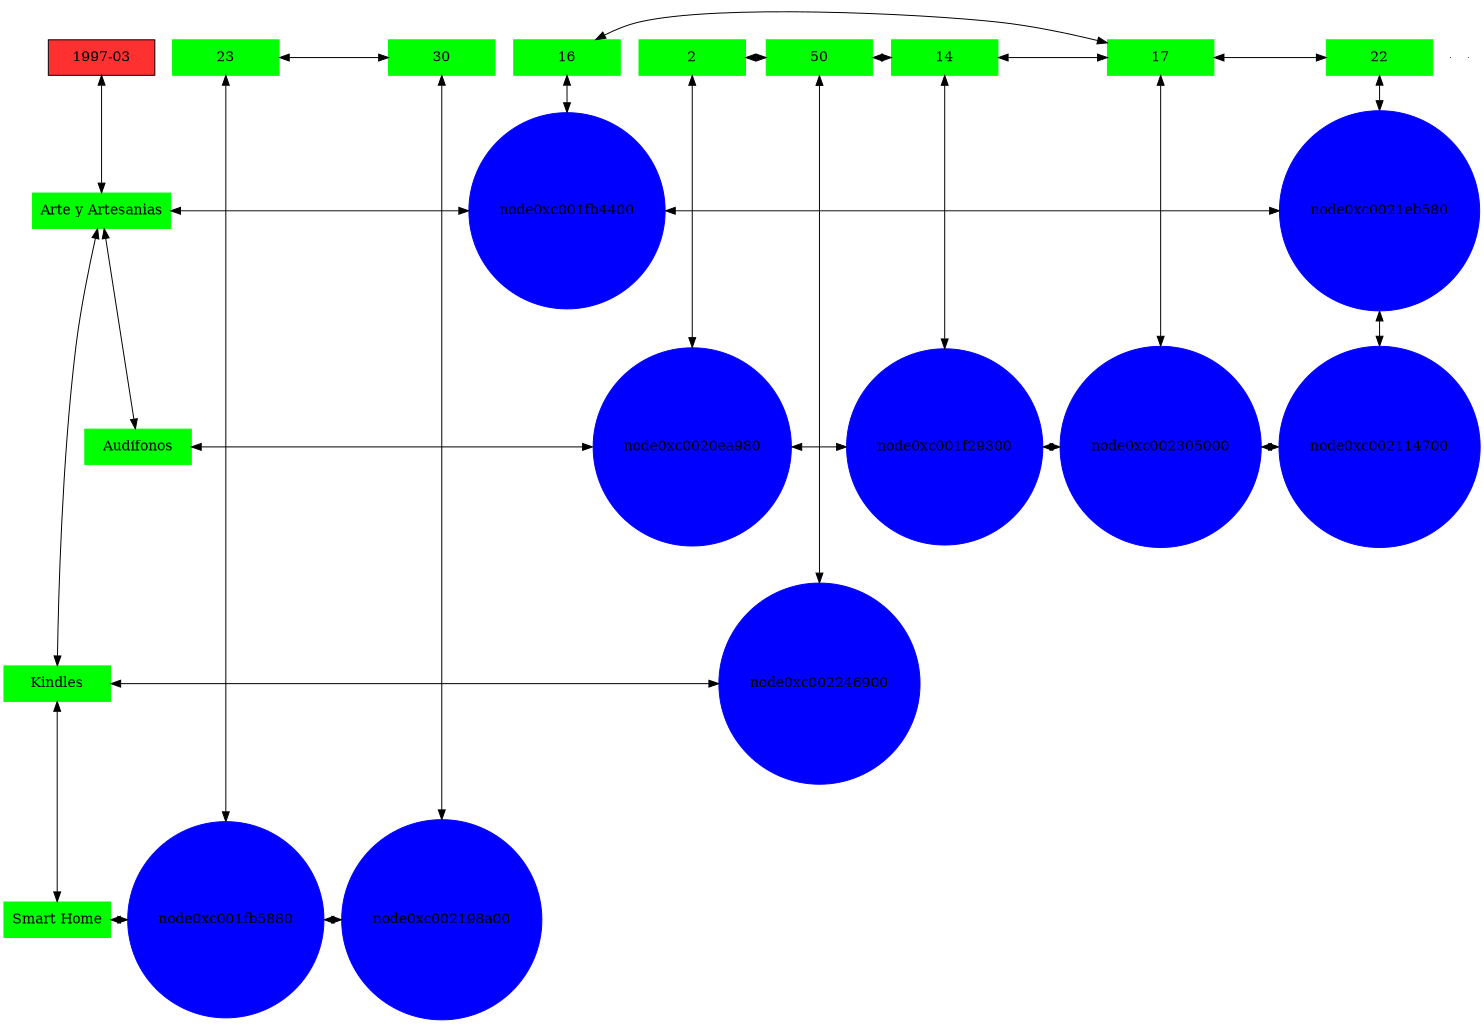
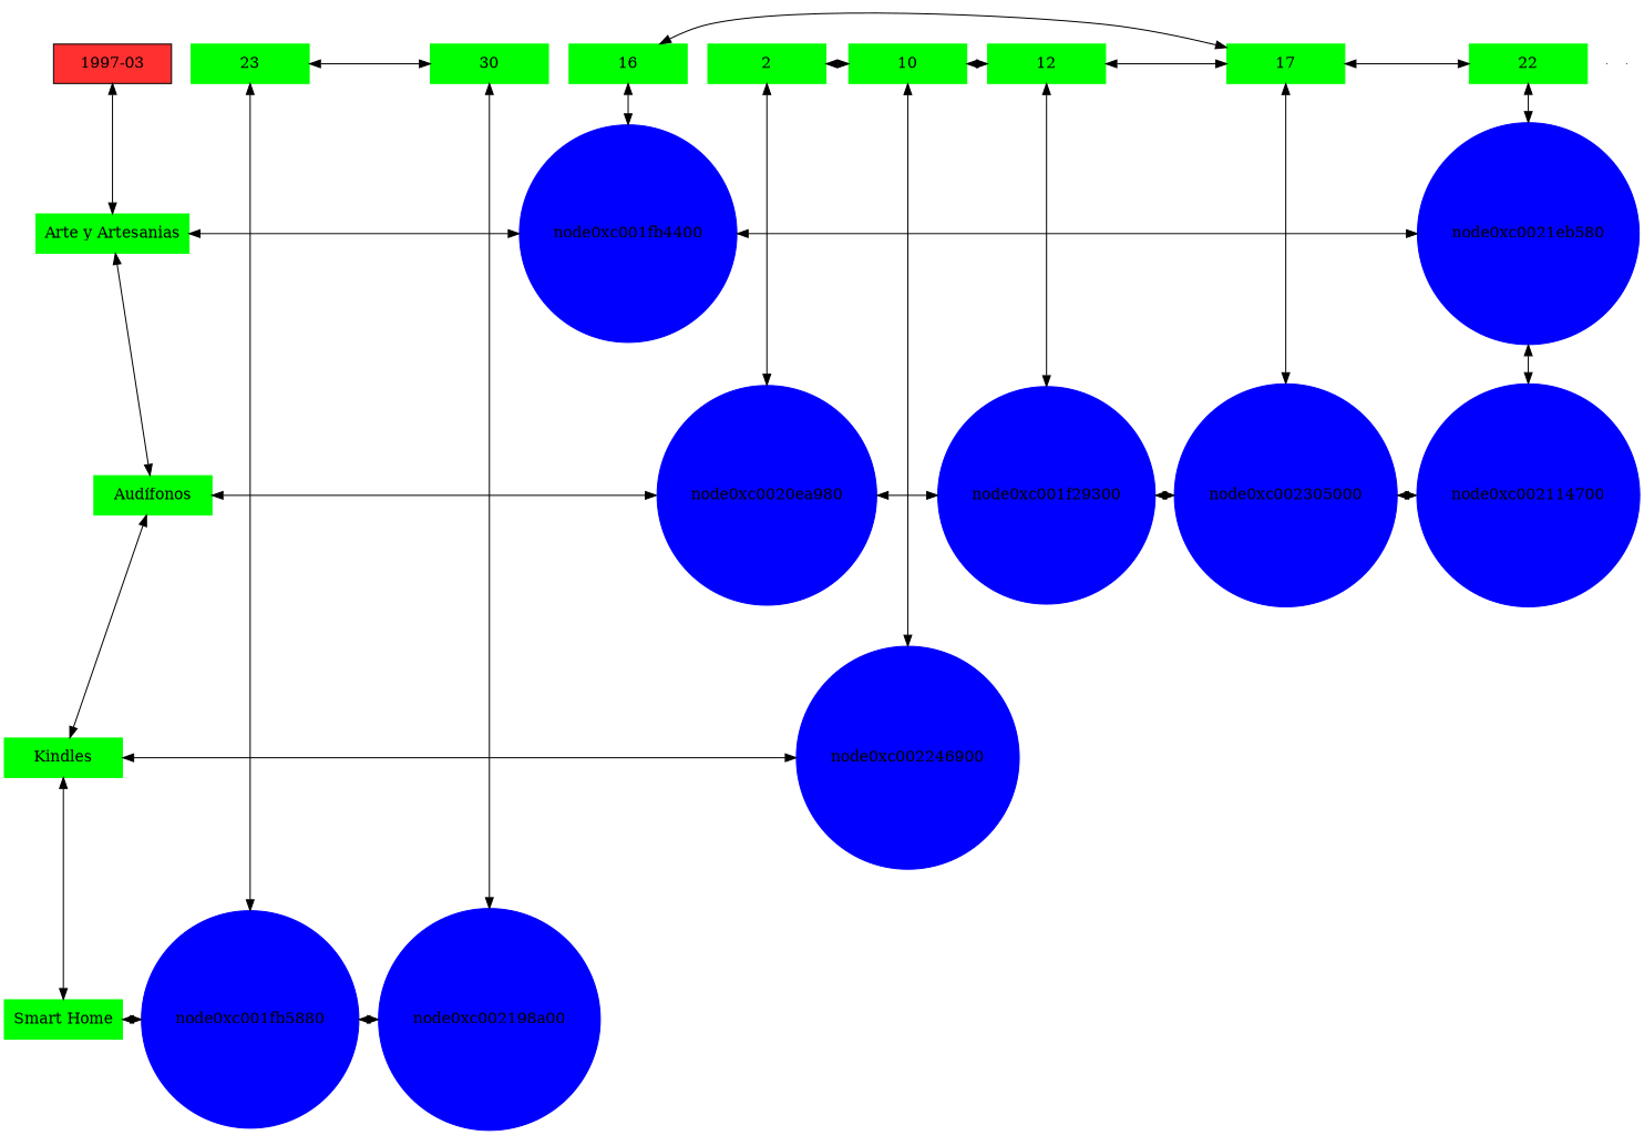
  digraph {
    node [group=1 shape=box style=filled color=green]
    edge [dir=both]
    n1 [fillcolor=firebrick1 label="1997-03" width=1.5 color=""]
    n2 [group=2 label=2 width=1.5]
-   n3 [group=10 label=50 width=1.5]
-   n4 [group=14 label=14 width=1.5]
+   n3 [group=10 label=10 width=1.5]
+   n4 [group=14 label=12 width=1.5]
    n5 [group=16 label=16 width=1.5]
    n6 [group=17 label=17 width=1.5]
    n7 [group=22 label=22 width=1.5]
    n8 [group=23 label=23 width=1.5]
    n9 [group=30 label=30 width=1.5]
    n10 [label="Arte y Artesanias" width=1.5]
    node0xc001fb4400 [color=blue group=16 shape=circle width=0.5]
    node0xc0021eb580 [color=blue group=22 shape=circle width=0.5]
    n13 [label="Audífonos" width=1.5]
    node0xc0020ea980 [color=blue group=2 shape=circle width=0.5]
    node0xc001f29300 [color=blue group=14 shape=circle width=0.5]
    node0xc002305000 [color=blue group=17 shape=circle width=0.5]
    node0xc002114700 [color=blue group=22 shape=circle width=0.5]
    n18 [label=Kindles width=1.5]
    node0xc002246900 [color=blue group=10 shape=circle width=0.5]
    n20 [label="Smart Home" width=1.5]
    node0xc001fb5880 [color=blue group=23 shape=circle width=0.5]
    node0xc002198a00 [color=blue group=30 shape=circle width=0.5]
    e0 [shape=point width=0 group="" style="" color=""]
    e1 [shape=point width=0 group="" style="" color=""]
    subgraph sub_1 {
      rank=same
      n1
      n2
    }
    subgraph sub_2 {
      rank=same
      n2
      n3
    }
    subgraph sub_3 {
      rank=same
      n3
      n4
    }
    subgraph sub_4 {
      rank=same
      n4
      n5
    }
    subgraph sub_5 {
      rank=same
      n5
      n6
    }
    subgraph sub_6 {
      rank=same
      n6
      n7
    }
    subgraph sub_7 {
      rank=same
      n7
      n8
    }
    subgraph sub_8 {
      rank=same
      n8
      n9
    }
    subgraph sub_9 {
      rank=same
      n10
      node0xc001fb4400
    }
    subgraph sub_10 {
      rank=same
      node0xc001fb4400
      node0xc0021eb580
    }
    subgraph sub_11 {
      rank=same
      n13
      node0xc0020ea980
    }
    subgraph sub_12 {
      rank=same
      node0xc0020ea980
      node0xc001f29300
    }
    subgraph sub_13 {
      rank=same
      node0xc001f29300
      node0xc002305000
    }
    subgraph sub_14 {
      rank=same
      node0xc002305000
      node0xc002114700
    }
    subgraph sub_15 {
      rank=same
      n18
      node0xc002246900
    }
    subgraph sub_16 {
      rank=same
      n20
      node0xc001fb5880
    }
    subgraph sub_17 {
      rank=same
      node0xc001fb5880
      node0xc002198a00
    }
    n1 -> n10
    n2 -> n3
    n2 -> node0xc0020ea980
    n3 -> n4
    n3 -> node0xc002246900
    n4 -> n6
    n4 -> node0xc001f29300
    n5 -> n6
    n5 -> node0xc001fb4400
    n6 -> n7
    n6 -> node0xc002305000
    n7 -> node0xc0021eb580
    n8 -> n9
    n8 -> node0xc001fb5880
    n9 -> node0xc002198a00
    n10 -> node0xc001fb4400
    n10 -> n13
    node0xc001fb4400 -> node0xc0021eb580
    node0xc0021eb580 -> node0xc002114700
    n13 -> node0xc0020ea980
-   n10 -> n18
+   n13 -> n18
    node0xc0020ea980 -> node0xc001f29300
    node0xc001f29300 -> node0xc002305000
    node0xc002305000 -> node0xc002114700
    n18 -> node0xc002246900
    n18 -> n20
    n20 -> node0xc001fb5880
    node0xc001fb5880 -> node0xc002198a00
  }
